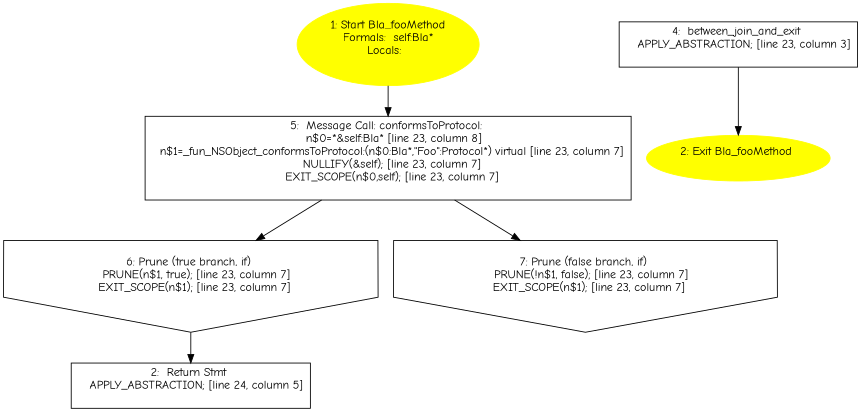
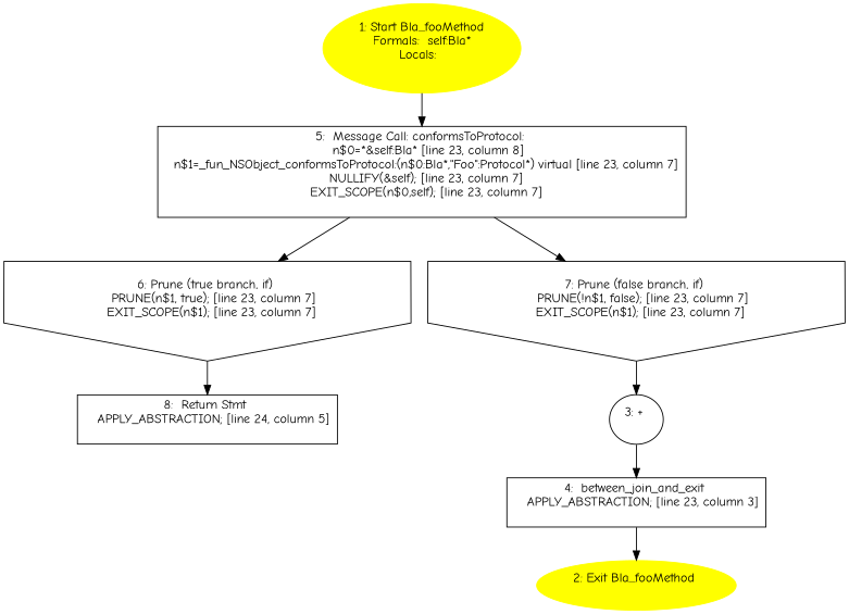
  digraph {
    fontname="Comic Neue"
    node [fontname="Comic Neue"]
    edge [fontname="Comic Neue"]
    n1 [color=yellow label="1: Start Bla_fooMethod\nFormals:  self:Bla*\nLocals:  \n  " style=filled]
    n2 [label="5:  Message Call: conformsToProtocol: \n   n$0=*&self:Bla* [line 23, column 8]\n  n$1=_fun_NSObject_conformsToProtocol:(n$0:Bla*,\"Foo\":Protocol*) virtual [line 23, column 7]\n  NULLIFY(&self); [line 23, column 7]\n  EXIT_SCOPE(n$0,self); [line 23, column 7]\n " shape=box]
    n3 [label="6: Prune (true branch, if) \n   PRUNE(n$1, true); [line 23, column 7]\n  EXIT_SCOPE(n$1); [line 23, column 7]\n " shape=invhouse]
    n4 [label="7: Prune (false branch, if) \n   PRUNE(!n$1, false); [line 23, column 7]\n  EXIT_SCOPE(n$1); [line 23, column 7]\n " shape=invhouse]
-   n5 [label="2:  Return Stmt \n   APPLY_ABSTRACTION; [line 24, column 5]\n " shape=box]
+   n5 [label="8:  Return Stmt \n   APPLY_ABSTRACTION; [line 24, column 5]\n " shape=box]
+   n6 [label="3: + \n  "]
    n7 [color=yellow label="2: Exit Bla_fooMethod \n  " style=filled]
    n8 [label="4:  between_join_and_exit \n   APPLY_ABSTRACTION; [line 23, column 3]\n " shape=box]
    n1 -> n2
    n2 -> n3
    n2 -> n4
    n3 -> n5
+   n4 -> n6
+   n6 -> n8
    n8 -> n7
  }
